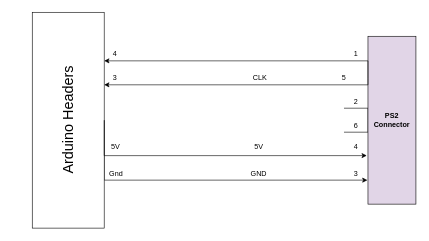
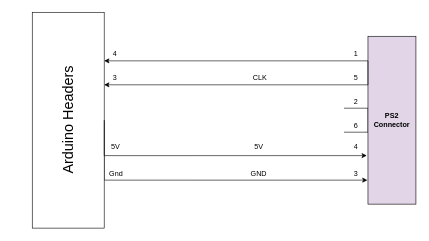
  <mxCell id="0" />
  <mxCell id="1" parent="0" />
  <mxCell id="2" style="edgeStyle=orthogonalEdgeStyle;rounded=0;orthogonalLoop=1;jettySize=auto;html=1;exitX=1;exitY=0.5;exitDx=0;exitDy=0;entryX=-0.012;entryY=0.857;entryDx=0;entryDy=0;entryPerimeter=0;" edge="1" parent="1" source="3" target="8"><mxGeometry relative="1" as="geometry"><mxPoint x="533" y="330" as="targetPoint" /><Array as="points"><mxPoint x="173" y="300" /></Array></mxGeometry></mxCell>
  <mxCell id="3" value="" style="rounded=0;whiteSpace=wrap;html=1;" vertex="1" parent="1"><mxGeometry x="53" y="20" width="120" height="360" as="geometry" /></mxCell>
  <mxCell id="4" value="&lt;font style=&quot;font-size: 24px&quot;&gt;Arduino Headers&lt;/font&gt;" style="text;html=1;strokeColor=none;fillColor=none;align=center;verticalAlign=middle;whiteSpace=wrap;rounded=0;rotation=-90;" parent="1" vertex="1"><mxGeometry x="20.5" y="190" width="185" height="20" as="geometry" /></mxCell>
  <mxCell id="5" value="CLK" style="text;html=1;strokeColor=none;fillColor=none;align=center;verticalAlign=middle;whiteSpace=wrap;rounded=0;" parent="1" vertex="1"><mxGeometry x="413" y="120" width="40" height="20" as="geometry" /></mxCell>
  <mxCell id="6" style="edgeStyle=orthogonalEdgeStyle;rounded=0;orthogonalLoop=1;jettySize=auto;html=1;exitX=0;exitY=0.5;exitDx=0;exitDy=0;endArrow=none;endFill=0;" edge="1" parent="1" source="8"><mxGeometry relative="1" as="geometry"><mxPoint x="573" y="180" as="targetPoint" /><Array as="points"><mxPoint x="613" y="180" /></Array></mxGeometry></mxCell>
  <mxCell id="7" style="edgeStyle=orthogonalEdgeStyle;rounded=0;orthogonalLoop=1;jettySize=auto;html=1;exitX=0;exitY=0.5;exitDx=0;exitDy=0;endArrow=none;endFill=0;" edge="1" parent="1" source="8"><mxGeometry relative="1" as="geometry"><mxPoint x="573" y="220" as="targetPoint" /><Array as="points"><mxPoint x="613" y="220" /></Array></mxGeometry></mxCell>
  <mxCell id="8" value="&lt;b&gt;PS2 Connector&lt;/b&gt;" style="rounded=0;whiteSpace=wrap;html=1;fillColor=#e1d5e7;" vertex="1" parent="1"><mxGeometry x="613" y="60" width="80" height="280" as="geometry" /></mxCell>
  <mxCell id="9" style="edgeStyle=orthogonalEdgeStyle;rounded=0;orthogonalLoop=1;jettySize=auto;html=1;exitX=0;exitY=0.25;exitDx=0;exitDy=0;" edge="1" parent="1" source="8"><mxGeometry relative="1" as="geometry"><mxPoint x="173" y="101" as="targetPoint" /><Array as="points"><mxPoint x="613" y="101" /></Array></mxGeometry></mxCell>
  <mxCell id="10" style="edgeStyle=orthogonalEdgeStyle;rounded=0;orthogonalLoop=1;jettySize=auto;html=1;exitX=0;exitY=0.25;exitDx=0;exitDy=0;entryX=1;entryY=0.336;entryDx=0;entryDy=0;entryPerimeter=0;" edge="1" parent="1" source="8" target="3"><mxGeometry relative="1" as="geometry"><Array as="points"><mxPoint x="613" y="141" /></Array></mxGeometry></mxCell>
  <mxCell id="11" value="5V" style="text;html=1;strokeColor=none;fillColor=none;align=center;verticalAlign=middle;whiteSpace=wrap;rounded=0;" vertex="1" parent="1"><mxGeometry x="411" y="235" width="40" height="20" as="geometry" /></mxCell>
  <mxCell id="12" value="GND" style="text;html=1;strokeColor=none;fillColor=none;align=center;verticalAlign=middle;whiteSpace=wrap;rounded=0;" vertex="1" parent="1"><mxGeometry x="411" y="280" width="40" height="20" as="geometry" /></mxCell>
  <mxCell id="13" value="4" style="text;html=1;strokeColor=none;fillColor=none;align=center;verticalAlign=middle;whiteSpace=wrap;rounded=0;" vertex="1" parent="1"><mxGeometry x="171" y="80" width="40" height="20" as="geometry" /></mxCell>
  <mxCell id="14" value="3" style="text;html=1;strokeColor=none;fillColor=none;align=center;verticalAlign=middle;whiteSpace=wrap;rounded=0;" vertex="1" parent="1"><mxGeometry x="171" y="120" width="40" height="20" as="geometry" /></mxCell>
  <mxCell id="15" value="5V" style="text;html=1;strokeColor=none;fillColor=none;align=center;verticalAlign=middle;whiteSpace=wrap;rounded=0;" vertex="1" parent="1"><mxGeometry x="172" y="235" width="40" height="20" as="geometry" /></mxCell>
  <mxCell id="16" value="Gnd" style="text;html=1;strokeColor=none;fillColor=none;align=center;verticalAlign=middle;whiteSpace=wrap;rounded=0;" vertex="1" parent="1"><mxGeometry x="173" y="280" width="40" height="20" as="geometry" /></mxCell>
  <mxCell id="17" style="edgeStyle=orthogonalEdgeStyle;rounded=0;orthogonalLoop=1;jettySize=auto;html=1;exitX=1;exitY=0.5;exitDx=0;exitDy=0;entryX=-0.025;entryY=0.711;entryDx=0;entryDy=0;entryPerimeter=0;" edge="1" parent="1" source="3" target="8"><mxGeometry relative="1" as="geometry"><Array as="points"><mxPoint x="173" y="259" /></Array></mxGeometry></mxCell>
  <mxCell id="18" value="1" style="text;html=1;strokeColor=none;fillColor=none;align=center;verticalAlign=middle;whiteSpace=wrap;rounded=0;" vertex="1" parent="1"><mxGeometry x="573" y="80" width="40" height="20" as="geometry" /></mxCell>
- <mxCell id="19" value="5" style="text;html=1;strokeColor=none;fillColor=none;align=center;verticalAlign=middle;whiteSpace=wrap;rounded=0;" vertex="1" parent="1"><mxGeometry x="553" y="120" width="40" height="20" as="geometry" /></mxCell>
+ <mxCell id="19" value="5" style="text;html=1;strokeColor=none;fillColor=none;align=center;verticalAlign=middle;whiteSpace=wrap;rounded=0;" vertex="1" parent="1"><mxGeometry x="573" y="120" width="40" height="20" as="geometry" /></mxCell>
  <mxCell id="20" value="2" style="text;html=1;strokeColor=none;fillColor=none;align=center;verticalAlign=middle;whiteSpace=wrap;rounded=0;" vertex="1" parent="1"><mxGeometry x="573" y="160" width="40" height="20" as="geometry" /></mxCell>
  <mxCell id="21" value="6" style="text;html=1;strokeColor=none;fillColor=none;align=center;verticalAlign=middle;whiteSpace=wrap;rounded=0;" vertex="1" parent="1"><mxGeometry x="573" y="200" width="40" height="20" as="geometry" /></mxCell>
  <mxCell id="22" value="4" style="text;html=1;strokeColor=none;fillColor=none;align=center;verticalAlign=middle;whiteSpace=wrap;rounded=0;" vertex="1" parent="1"><mxGeometry x="573" y="235" width="40" height="20" as="geometry" /></mxCell>
  <mxCell id="23" value="3" style="text;html=1;strokeColor=none;fillColor=none;align=center;verticalAlign=middle;whiteSpace=wrap;rounded=0;" vertex="1" parent="1"><mxGeometry x="573" y="280" width="40" height="20" as="geometry" /></mxCell>
